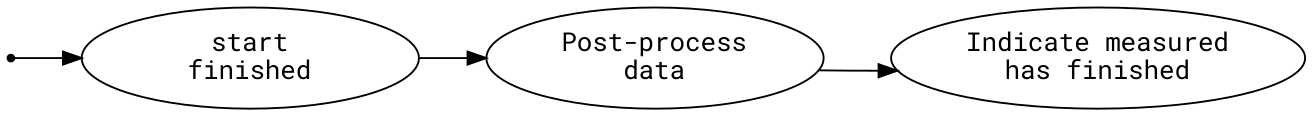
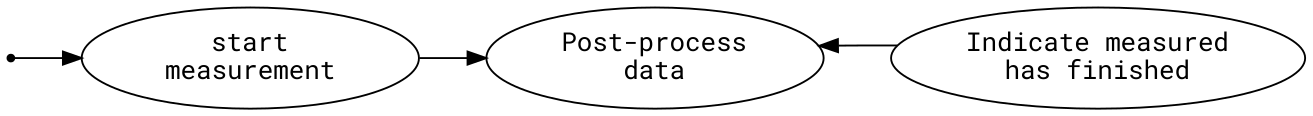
  digraph {
    fontname="Roboto Mono"
    rankdir=LR
    node [fontname="Roboto Mono" shape=oval]
    edge [fontname="Roboto Mono"]
    S [shape=point]
-   n2 [height=0.75 label="start\nfinished" width=2.5]
+   n2 [height=0.75 label="start\nmeasurement" width=2.5]
    n3 [height=0.75 label="Post-process\ndata" width=2.5]
    n4 [height=0.75 label="Indicate measured\nhas finished" width=2.5]
    S -> n2
    n2 -> n3
-   n3 -> n4
+   n4 -> n3
  }
